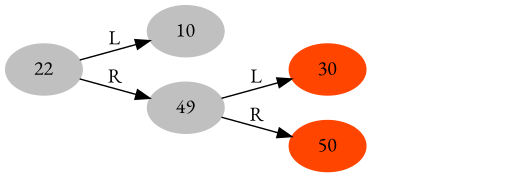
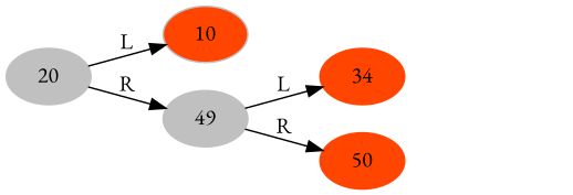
  digraph {
    fontname="EB Garamond"
    rankdir=LR
    node [color=grey fontname="EB Garamond" style=filled]
    edge [fontname="EB Garamond"]
-   20 [label=22]
-   10
+   20
+   10 [fillcolor=orangered]
    n3 [label=49]
-   30 [color=orangered]
+   30 [color=orangered label=34]
    50 [color=orangered]
    HD0 [style=invis color=""]
    20 -> 10 [label=L]
    20 -> n3 [label=R]
    n3 -> 30 [label=L]
    n3 -> 50 [label=R]
    50 -> HD0 [label=L style=invis]
  }
